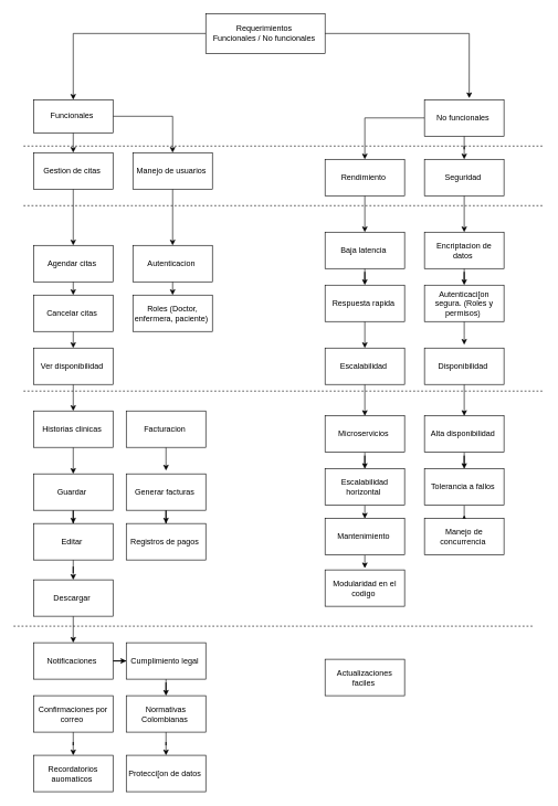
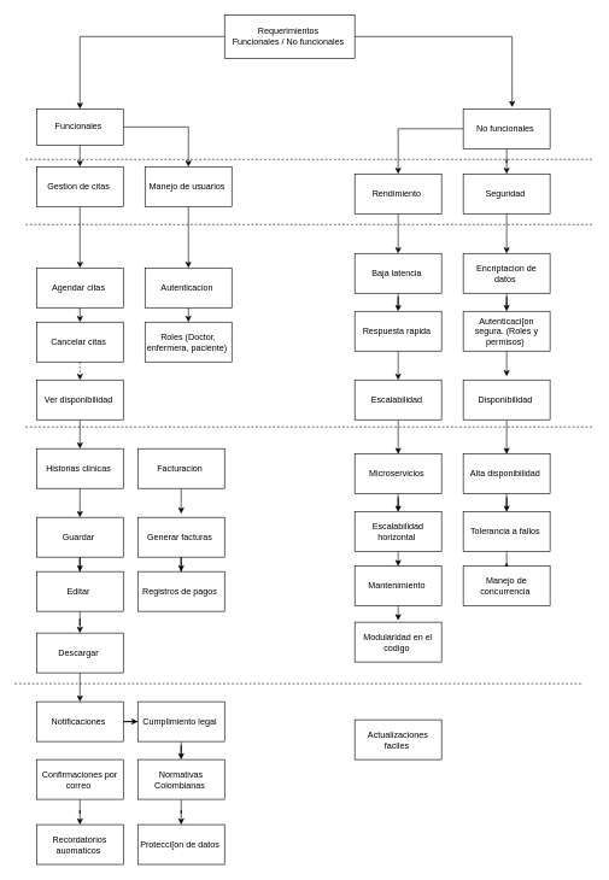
  <mxCell id="0" />
  <mxCell id="1" parent="0" />
  <mxCell id="2" style="edgeStyle=orthogonalEdgeStyle;rounded=0;orthogonalLoop=1;jettySize=auto;html=1;entryX=0.5;entryY=0;entryDx=0;entryDy=0;" edge="1" parent="1" source="3" target="6"><mxGeometry relative="1" as="geometry" /></mxCell>
  <mxCell id="3" value="Requerimientos&amp;nbsp;&lt;div&gt;Funcionales / No funcionales&amp;nbsp;&lt;/div&gt;" style="rounded=0;whiteSpace=wrap;html=1;" vertex="1" parent="1"><mxGeometry x="310" y="20" width="180" height="60" as="geometry" /></mxCell>
  <mxCell id="4" style="edgeStyle=orthogonalEdgeStyle;rounded=0;orthogonalLoop=1;jettySize=auto;html=1;exitX=0.5;exitY=1;exitDx=0;exitDy=0;entryX=0.5;entryY=0;entryDx=0;entryDy=0;" edge="1" parent="1" source="6" target="12"><mxGeometry relative="1" as="geometry" /></mxCell>
  <mxCell id="5" style="edgeStyle=orthogonalEdgeStyle;rounded=0;orthogonalLoop=1;jettySize=auto;html=1;exitX=1;exitY=0.5;exitDx=0;exitDy=0;entryX=0.5;entryY=0;entryDx=0;entryDy=0;" edge="1" parent="1" source="6" target="14"><mxGeometry relative="1" as="geometry" /></mxCell>
  <mxCell id="6" value="Funcionales&amp;nbsp;" style="rounded=0;whiteSpace=wrap;html=1;" vertex="1" parent="1"><mxGeometry x="50" y="150" width="120" height="50" as="geometry" /></mxCell>
  <mxCell id="7" style="edgeStyle=orthogonalEdgeStyle;rounded=0;orthogonalLoop=1;jettySize=auto;html=1;entryX=0.5;entryY=0;entryDx=0;entryDy=0;" edge="1" parent="1" source="9" target="48"><mxGeometry relative="1" as="geometry" /></mxCell>
  <mxCell id="8" style="edgeStyle=orthogonalEdgeStyle;rounded=0;orthogonalLoop=1;jettySize=auto;html=1;entryX=0.5;entryY=0;entryDx=0;entryDy=0;" edge="1" parent="1" source="9" target="50"><mxGeometry relative="1" as="geometry" /></mxCell>
  <mxCell id="9" value="No funcionales&amp;nbsp;" style="rounded=0;whiteSpace=wrap;html=1;" vertex="1" parent="1"><mxGeometry x="640" y="150" width="120" height="55" as="geometry" /></mxCell>
  <mxCell id="10" style="edgeStyle=orthogonalEdgeStyle;rounded=0;orthogonalLoop=1;jettySize=auto;html=1;exitX=1;exitY=0.5;exitDx=0;exitDy=0;entryX=0.563;entryY=-0.043;entryDx=0;entryDy=0;entryPerimeter=0;" edge="1" parent="1" source="3" target="9"><mxGeometry relative="1" as="geometry" /></mxCell>
  <mxCell id="11" style="edgeStyle=orthogonalEdgeStyle;rounded=0;orthogonalLoop=1;jettySize=auto;html=1;entryX=0.5;entryY=0;entryDx=0;entryDy=0;" edge="1" parent="1" source="12" target="16"><mxGeometry relative="1" as="geometry" /></mxCell>
  <mxCell id="12" value="Gestion de citas&amp;nbsp;" style="rounded=0;whiteSpace=wrap;html=1;" vertex="1" parent="1"><mxGeometry x="50" y="230" width="120" height="55" as="geometry" /></mxCell>
  <mxCell id="13" style="edgeStyle=orthogonalEdgeStyle;rounded=0;orthogonalLoop=1;jettySize=auto;html=1;entryX=0.5;entryY=0;entryDx=0;entryDy=0;" edge="1" parent="1" source="14" target="20"><mxGeometry relative="1" as="geometry" /></mxCell>
  <mxCell id="14" value="Manejo de usuarios&amp;nbsp;" style="rounded=0;whiteSpace=wrap;html=1;" vertex="1" parent="1"><mxGeometry x="200" y="230" width="120" height="55" as="geometry" /></mxCell>
  <mxCell id="15" style="edgeStyle=orthogonalEdgeStyle;rounded=0;orthogonalLoop=1;jettySize=auto;html=1;exitX=0.5;exitY=1;exitDx=0;exitDy=0;entryX=0.5;entryY=0;entryDx=0;entryDy=0;" edge="1" parent="1" source="16" target="18"><mxGeometry relative="1" as="geometry" /></mxCell>
  <mxCell id="16" value="Agendar citas&amp;nbsp;" style="rounded=0;whiteSpace=wrap;html=1;" vertex="1" parent="1"><mxGeometry x="50" y="370" width="120" height="55" as="geometry" /></mxCell>
- <mxCell id="17" style="edgeStyle=orthogonalEdgeStyle;rounded=0;orthogonalLoop=1;jettySize=auto;html=1;exitX=0.5;exitY=1;exitDx=0;exitDy=0;entryX=0.5;entryY=0;entryDx=0;entryDy=0;" edge="1" parent="1" source="18" target="23"><mxGeometry relative="1" as="geometry" /></mxCell>
+ <mxCell id="17" style="edgeStyle=orthogonalEdgeStyle;rounded=0;orthogonalLoop=1;jettySize=auto;html=1;exitX=0.5;exitY=1;exitDx=0;exitDy=0;entryX=0.5;entryY=0;entryDx=0;entryDy=0;dashed=1;" edge="1" parent="1" source="18" target="23"><mxGeometry relative="1" as="geometry" /></mxCell>
  <mxCell id="18" value="Cancelar citas&amp;nbsp;" style="rounded=0;whiteSpace=wrap;html=1;" vertex="1" parent="1"><mxGeometry x="50" y="445" width="120" height="55" as="geometry" /></mxCell>
  <mxCell id="19" style="edgeStyle=orthogonalEdgeStyle;rounded=0;orthogonalLoop=1;jettySize=auto;html=1;exitX=0.5;exitY=1;exitDx=0;exitDy=0;entryX=0.5;entryY=0;entryDx=0;entryDy=0;" edge="1" parent="1" source="20" target="21"><mxGeometry relative="1" as="geometry" /></mxCell>
  <mxCell id="20" value="Autenticacion&amp;nbsp;" style="rounded=0;whiteSpace=wrap;html=1;" vertex="1" parent="1"><mxGeometry x="200" y="370" width="120" height="55" as="geometry" /></mxCell>
  <mxCell id="21" value="Roles (Doctor, enfermera, paciente)&amp;nbsp;" style="rounded=0;whiteSpace=wrap;html=1;" vertex="1" parent="1"><mxGeometry x="200" y="445" width="120" height="55" as="geometry" /></mxCell>
  <mxCell id="22" style="edgeStyle=orthogonalEdgeStyle;rounded=0;orthogonalLoop=1;jettySize=auto;html=1;entryX=0.5;entryY=0;entryDx=0;entryDy=0;" edge="1" parent="1" source="23" target="25"><mxGeometry relative="1" as="geometry" /></mxCell>
  <mxCell id="23" value="Ver disponibilidad&amp;nbsp;" style="rounded=0;whiteSpace=wrap;html=1;" vertex="1" parent="1"><mxGeometry x="50" y="525" width="120" height="55" as="geometry" /></mxCell>
  <mxCell id="24" style="edgeStyle=orthogonalEdgeStyle;rounded=0;orthogonalLoop=1;jettySize=auto;html=1;entryX=0.5;entryY=0;entryDx=0;entryDy=0;" edge="1" parent="1" source="25" target="29"><mxGeometry relative="1" as="geometry" /></mxCell>
  <mxCell id="25" value="Historias clinicas&amp;nbsp;" style="rounded=0;whiteSpace=wrap;html=1;" vertex="1" parent="1"><mxGeometry x="50" y="620" width="120" height="55" as="geometry" /></mxCell>
  <mxCell id="26" style="edgeStyle=orthogonalEdgeStyle;rounded=0;orthogonalLoop=1;jettySize=auto;html=1;" edge="1" parent="1" source="27"><mxGeometry relative="1" as="geometry"><mxPoint x="250" y="710" as="targetPoint" /></mxGeometry></mxCell>
  <mxCell id="27" value="Facturacion&amp;nbsp;" style="rounded=0;whiteSpace=wrap;html=1;" vertex="1" parent="1"><mxGeometry x="190" y="620" width="120" height="55" as="geometry" /></mxCell>
  <mxCell id="28" style="edgeStyle=orthogonalEdgeStyle;rounded=0;orthogonalLoop=1;jettySize=auto;html=1;" edge="1" parent="1" source="29" target="31"><mxGeometry relative="1" as="geometry" /></mxCell>
  <mxCell id="29" value="Guardar&amp;nbsp;&lt;span style=&quot;color: rgba(0, 0, 0, 0); font-family: monospace; font-size: 0px; text-align: start; text-wrap: nowrap;&quot;&gt;%3CmxGraphModel%3E%3Croot%3E%3CmxCell%20id%3D%220%22%2F%3E%3CmxCell%20id%3D%221%22%20parent%3D%220%22%2F%3E%3CmxCell%20id%3D%222%22%20value%3D%22Historias%20clinicas%26amp%3Bnbsp%3B%22%20style%3D%22rounded%3D0%3BwhiteSpace%3Dwrap%3Bhtml%3D1%3B%22%20vertex%3D%221%22%20parent%3D%221%22%3E%3CmxGeometry%20x%3D%2230%22%20y%3D%22600%22%20width%3D%22120%22%20height%3D%2255%22%20as%3D%22geometry%22%2F%3E%3C%2FmxCell%3E%3C%2Froot%3E%3C%2FmxGraphModel%3E&lt;/span&gt;" style="rounded=0;whiteSpace=wrap;html=1;" vertex="1" parent="1"><mxGeometry x="50" y="715" width="120" height="55" as="geometry" /></mxCell>
  <mxCell id="30" style="edgeStyle=orthogonalEdgeStyle;rounded=0;orthogonalLoop=1;jettySize=auto;html=1;entryX=0.5;entryY=0;entryDx=0;entryDy=0;" edge="1" parent="1" source="31" target="33"><mxGeometry relative="1" as="geometry" /></mxCell>
  <mxCell id="31" value="Editar&amp;nbsp;" style="rounded=0;whiteSpace=wrap;html=1;" vertex="1" parent="1"><mxGeometry x="50" y="790" width="120" height="55" as="geometry" /></mxCell>
  <mxCell id="32" style="edgeStyle=orthogonalEdgeStyle;rounded=0;orthogonalLoop=1;jettySize=auto;html=1;entryX=0.5;entryY=0;entryDx=0;entryDy=0;" edge="1" parent="1" source="33" target="38"><mxGeometry relative="1" as="geometry" /></mxCell>
  <mxCell id="33" value="Descargar&amp;nbsp;" style="rounded=0;whiteSpace=wrap;html=1;" vertex="1" parent="1"><mxGeometry x="50" y="875" width="120" height="55" as="geometry" /></mxCell>
  <mxCell id="34" style="edgeStyle=orthogonalEdgeStyle;rounded=0;orthogonalLoop=1;jettySize=auto;html=1;entryX=0.5;entryY=0;entryDx=0;entryDy=0;" edge="1" parent="1" source="35" target="36"><mxGeometry relative="1" as="geometry" /></mxCell>
  <mxCell id="35" value="Generar facturas&amp;nbsp;" style="rounded=0;whiteSpace=wrap;html=1;" vertex="1" parent="1"><mxGeometry x="190" y="715" width="120" height="55" as="geometry" /></mxCell>
  <mxCell id="36" value="Registros de pagos&amp;nbsp;" style="rounded=0;whiteSpace=wrap;html=1;" vertex="1" parent="1"><mxGeometry x="190" y="790" width="120" height="55" as="geometry" /></mxCell>
  <mxCell id="37" style="edgeStyle=orthogonalEdgeStyle;rounded=0;orthogonalLoop=1;jettySize=auto;html=1;" edge="1" parent="1" source="38" target="43"><mxGeometry relative="1" as="geometry" /></mxCell>
  <mxCell id="38" value="Notificaciones&amp;nbsp;" style="rounded=0;whiteSpace=wrap;html=1;" vertex="1" parent="1"><mxGeometry x="50" y="970" width="120" height="55" as="geometry" /></mxCell>
  <mxCell id="39" style="edgeStyle=orthogonalEdgeStyle;rounded=0;orthogonalLoop=1;jettySize=auto;html=1;entryX=0.5;entryY=0;entryDx=0;entryDy=0;" edge="1" parent="1" source="40" target="41"><mxGeometry relative="1" as="geometry" /></mxCell>
  <mxCell id="40" value="Confirmaciones por correo&amp;nbsp;" style="rounded=0;whiteSpace=wrap;html=1;" vertex="1" parent="1"><mxGeometry x="50" y="1050" width="120" height="55" as="geometry" /></mxCell>
  <mxCell id="41" value="Recordatorios auomaticos&amp;nbsp;" style="rounded=0;whiteSpace=wrap;html=1;" vertex="1" parent="1"><mxGeometry x="50" y="1140" width="120" height="55" as="geometry" /></mxCell>
  <mxCell id="42" style="edgeStyle=orthogonalEdgeStyle;rounded=0;orthogonalLoop=1;jettySize=auto;html=1;entryX=0.5;entryY=0;entryDx=0;entryDy=0;" edge="1" parent="1" source="43" target="45"><mxGeometry relative="1" as="geometry" /></mxCell>
  <mxCell id="43" value="Cumplimiento legal&amp;nbsp;" style="rounded=0;whiteSpace=wrap;html=1;" vertex="1" parent="1"><mxGeometry x="190" y="970" width="120" height="55" as="geometry" /></mxCell>
  <mxCell id="44" style="edgeStyle=orthogonalEdgeStyle;rounded=0;orthogonalLoop=1;jettySize=auto;html=1;entryX=0.5;entryY=0;entryDx=0;entryDy=0;" edge="1" parent="1" source="45" target="46"><mxGeometry relative="1" as="geometry" /></mxCell>
  <mxCell id="45" value="Normativas Colombianas&amp;nbsp;" style="rounded=0;whiteSpace=wrap;html=1;" vertex="1" parent="1"><mxGeometry x="190" y="1050" width="120" height="55" as="geometry" /></mxCell>
  <mxCell id="46" value="Protecci[on de datos&amp;nbsp;" style="rounded=0;whiteSpace=wrap;html=1;" vertex="1" parent="1"><mxGeometry x="190" y="1140" width="120" height="55" as="geometry" /></mxCell>
  <mxCell id="47" style="edgeStyle=orthogonalEdgeStyle;rounded=0;orthogonalLoop=1;jettySize=auto;html=1;entryX=0.5;entryY=0;entryDx=0;entryDy=0;" edge="1" parent="1" source="48" target="52"><mxGeometry relative="1" as="geometry" /></mxCell>
  <mxCell id="48" value="Rendimiento&amp;nbsp;" style="rounded=0;whiteSpace=wrap;html=1;" vertex="1" parent="1"><mxGeometry x="490" y="240" width="120" height="55" as="geometry" /></mxCell>
  <mxCell id="49" style="edgeStyle=orthogonalEdgeStyle;rounded=0;orthogonalLoop=1;jettySize=auto;html=1;entryX=0.5;entryY=0;entryDx=0;entryDy=0;" edge="1" parent="1" source="50" target="56"><mxGeometry relative="1" as="geometry" /></mxCell>
  <mxCell id="50" value="Seguridad&amp;nbsp;" style="rounded=0;whiteSpace=wrap;html=1;" vertex="1" parent="1"><mxGeometry x="640" y="240" width="120" height="55" as="geometry" /></mxCell>
  <mxCell id="51" style="edgeStyle=orthogonalEdgeStyle;rounded=0;orthogonalLoop=1;jettySize=auto;html=1;entryX=0.5;entryY=0;entryDx=0;entryDy=0;" edge="1" parent="1" source="52" target="54"><mxGeometry relative="1" as="geometry" /></mxCell>
  <mxCell id="52" value="Baja latencia&amp;nbsp;" style="rounded=0;whiteSpace=wrap;html=1;" vertex="1" parent="1"><mxGeometry x="490" y="350" width="120" height="55" as="geometry" /></mxCell>
  <mxCell id="53" style="edgeStyle=orthogonalEdgeStyle;rounded=0;orthogonalLoop=1;jettySize=auto;html=1;entryX=0.5;entryY=0;entryDx=0;entryDy=0;" edge="1" parent="1" source="54" target="60"><mxGeometry relative="1" as="geometry" /></mxCell>
  <mxCell id="54" value="Respuesta rapida&amp;nbsp;" style="rounded=0;whiteSpace=wrap;html=1;" vertex="1" parent="1"><mxGeometry x="490" y="430" width="120" height="55" as="geometry" /></mxCell>
  <mxCell id="55" style="edgeStyle=orthogonalEdgeStyle;rounded=0;orthogonalLoop=1;jettySize=auto;html=1;entryX=0.5;entryY=0;entryDx=0;entryDy=0;" edge="1" parent="1" source="56" target="58"><mxGeometry relative="1" as="geometry" /></mxCell>
  <mxCell id="56" value="Encriptacion de datos&amp;nbsp;" style="rounded=0;whiteSpace=wrap;html=1;" vertex="1" parent="1"><mxGeometry x="640" y="350" width="120" height="55" as="geometry" /></mxCell>
  <mxCell id="57" style="edgeStyle=orthogonalEdgeStyle;rounded=0;orthogonalLoop=1;jettySize=auto;html=1;" edge="1" parent="1" source="58"><mxGeometry relative="1" as="geometry"><mxPoint x="700" y="520" as="targetPoint" /></mxGeometry></mxCell>
  <mxCell id="58" value="Autenticaci[on segura. (Roles y permisos)&amp;nbsp;" style="rounded=0;whiteSpace=wrap;html=1;" vertex="1" parent="1"><mxGeometry x="640" y="430" width="120" height="55" as="geometry" /></mxCell>
  <mxCell id="59" style="edgeStyle=orthogonalEdgeStyle;rounded=0;orthogonalLoop=1;jettySize=auto;html=1;entryX=0.5;entryY=0;entryDx=0;entryDy=0;" edge="1" parent="1" source="60" target="64"><mxGeometry relative="1" as="geometry" /></mxCell>
  <mxCell id="60" value="Escalabilidad&amp;nbsp;" style="rounded=0;whiteSpace=wrap;html=1;" vertex="1" parent="1"><mxGeometry x="490" y="525" width="120" height="55" as="geometry" /></mxCell>
  <mxCell id="61" style="edgeStyle=orthogonalEdgeStyle;rounded=0;orthogonalLoop=1;jettySize=auto;html=1;entryX=0.5;entryY=0;entryDx=0;entryDy=0;" edge="1" parent="1" source="62" target="68"><mxGeometry relative="1" as="geometry" /></mxCell>
  <mxCell id="62" value="Disponibilidad&amp;nbsp;" style="rounded=0;whiteSpace=wrap;html=1;" vertex="1" parent="1"><mxGeometry x="640" y="525" width="120" height="55" as="geometry" /></mxCell>
  <mxCell id="63" style="edgeStyle=orthogonalEdgeStyle;rounded=0;orthogonalLoop=1;jettySize=auto;html=1;entryX=0.5;entryY=0;entryDx=0;entryDy=0;" edge="1" parent="1" source="64" target="66"><mxGeometry relative="1" as="geometry" /></mxCell>
  <mxCell id="64" value="Microservicios&amp;nbsp;" style="rounded=0;whiteSpace=wrap;html=1;" vertex="1" parent="1"><mxGeometry x="490" y="627.5" width="120" height="55" as="geometry" /></mxCell>
  <mxCell id="65" style="edgeStyle=orthogonalEdgeStyle;rounded=0;orthogonalLoop=1;jettySize=auto;html=1;exitX=0.5;exitY=1;exitDx=0;exitDy=0;entryX=0.5;entryY=0;entryDx=0;entryDy=0;" edge="1" parent="1" source="66" target="73"><mxGeometry relative="1" as="geometry" /></mxCell>
  <mxCell id="66" value="Escalabilidad horizontal&amp;nbsp;" style="rounded=0;whiteSpace=wrap;html=1;" vertex="1" parent="1"><mxGeometry x="490" y="707.5" width="120" height="55" as="geometry" /></mxCell>
  <mxCell id="67" style="edgeStyle=orthogonalEdgeStyle;rounded=0;orthogonalLoop=1;jettySize=auto;html=1;entryX=0.5;entryY=0;entryDx=0;entryDy=0;" edge="1" parent="1" source="68" target="70"><mxGeometry relative="1" as="geometry" /></mxCell>
  <mxCell id="68" value="Alta disponibilidad&amp;nbsp;" style="rounded=0;whiteSpace=wrap;html=1;" vertex="1" parent="1"><mxGeometry x="640" y="627.5" width="120" height="55" as="geometry" /></mxCell>
  <mxCell id="69" style="edgeStyle=orthogonalEdgeStyle;rounded=0;orthogonalLoop=1;jettySize=auto;html=1;" edge="1" parent="1" source="70"><mxGeometry relative="1" as="geometry"><mxPoint x="700" y="777.5" as="targetPoint" /></mxGeometry></mxCell>
  <mxCell id="70" value="Tolerancia a fallos&amp;nbsp;" style="rounded=0;whiteSpace=wrap;html=1;" vertex="1" parent="1"><mxGeometry x="640" y="707.5" width="120" height="55" as="geometry" /></mxCell>
  <mxCell id="71" value="Manejo de concurrencia&amp;nbsp;" style="rounded=0;whiteSpace=wrap;html=1;" vertex="1" parent="1"><mxGeometry x="640" y="782.5" width="120" height="55" as="geometry" /></mxCell>
  <mxCell id="72" style="edgeStyle=orthogonalEdgeStyle;rounded=0;orthogonalLoop=1;jettySize=auto;html=1;entryX=0.5;entryY=0;entryDx=0;entryDy=0;" edge="1" parent="1" source="73"><mxGeometry relative="1" as="geometry"><mxPoint x="550" y="857.5" as="targetPoint" /></mxGeometry></mxCell>
  <mxCell id="73" value="Mantenimiento&amp;nbsp;" style="rounded=0;whiteSpace=wrap;html=1;" vertex="1" parent="1"><mxGeometry x="490" y="782.5" width="120" height="55" as="geometry" /></mxCell>
  <mxCell id="74" value="Modularidad en el codigo&amp;nbsp;" style="rounded=0;whiteSpace=wrap;html=1;" vertex="1" parent="1"><mxGeometry x="490" y="860" width="120" height="55" as="geometry" /></mxCell>
  <mxCell id="75" value="Actualizaciones faciles&amp;nbsp;" style="rounded=0;whiteSpace=wrap;html=1;" vertex="1" parent="1"><mxGeometry x="490" y="995" width="120" height="55" as="geometry" /></mxCell>
  <mxCell id="76" value="" style="endArrow=none;dashed=1;html=1;rounded=0;" edge="1" parent="1"><mxGeometry width="50" height="50" relative="1" as="geometry"><mxPoint x="35" y="220" as="sourcePoint" /><mxPoint x="820" y="220" as="targetPoint" /></mxGeometry></mxCell>
  <mxCell id="77" value="" style="endArrow=none;dashed=1;html=1;rounded=0;" edge="1" parent="1"><mxGeometry width="50" height="50" relative="1" as="geometry"><mxPoint x="35" y="310" as="sourcePoint" /><mxPoint x="820" y="310" as="targetPoint" /></mxGeometry></mxCell>
  <mxCell id="78" value="" style="endArrow=none;dashed=1;html=1;rounded=0;" edge="1" parent="1"><mxGeometry width="50" height="50" relative="1" as="geometry"><mxPoint x="35" y="590" as="sourcePoint" /><mxPoint x="820" y="590" as="targetPoint" /></mxGeometry></mxCell>
  <mxCell id="79" value="" style="endArrow=none;dashed=1;html=1;rounded=0;" edge="1" parent="1"><mxGeometry width="50" height="50" relative="1" as="geometry"><mxPoint y="945" as="sourcePoint" x="20" /><mxPoint x="805" y="945" as="targetPoint" /></mxGeometry></mxCell>
